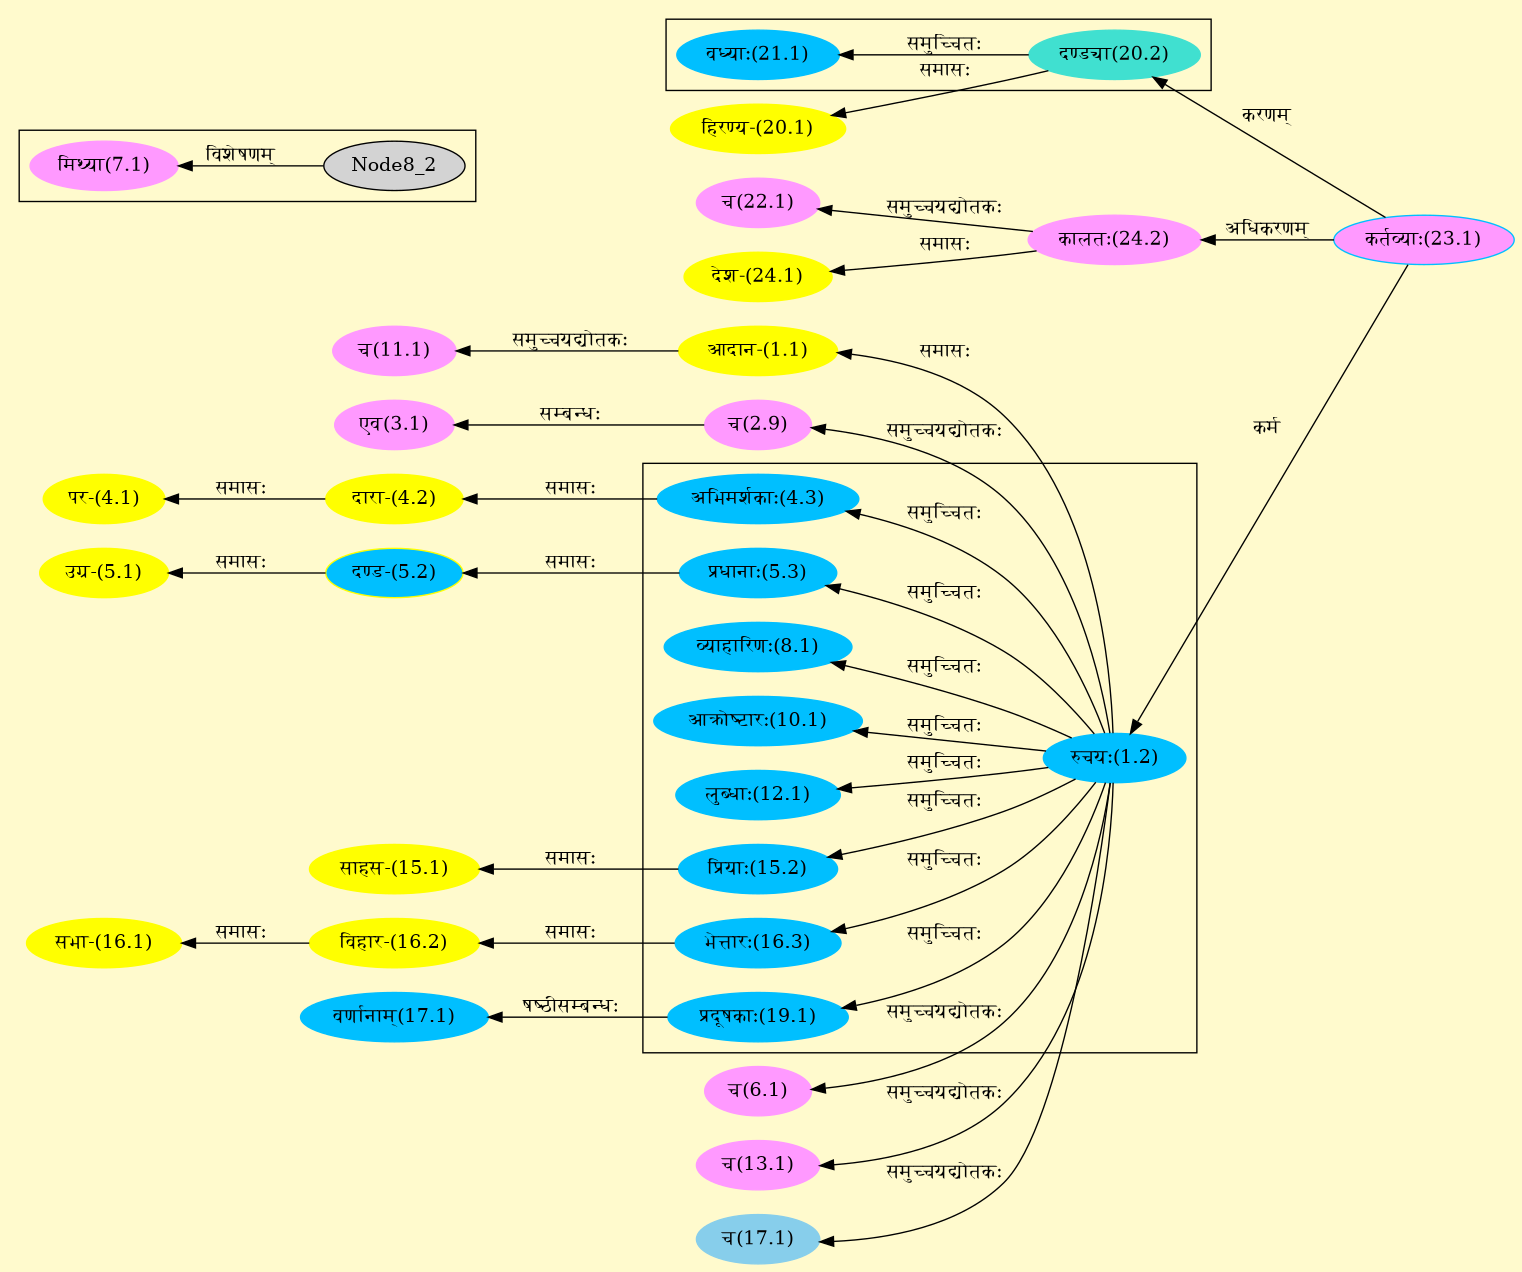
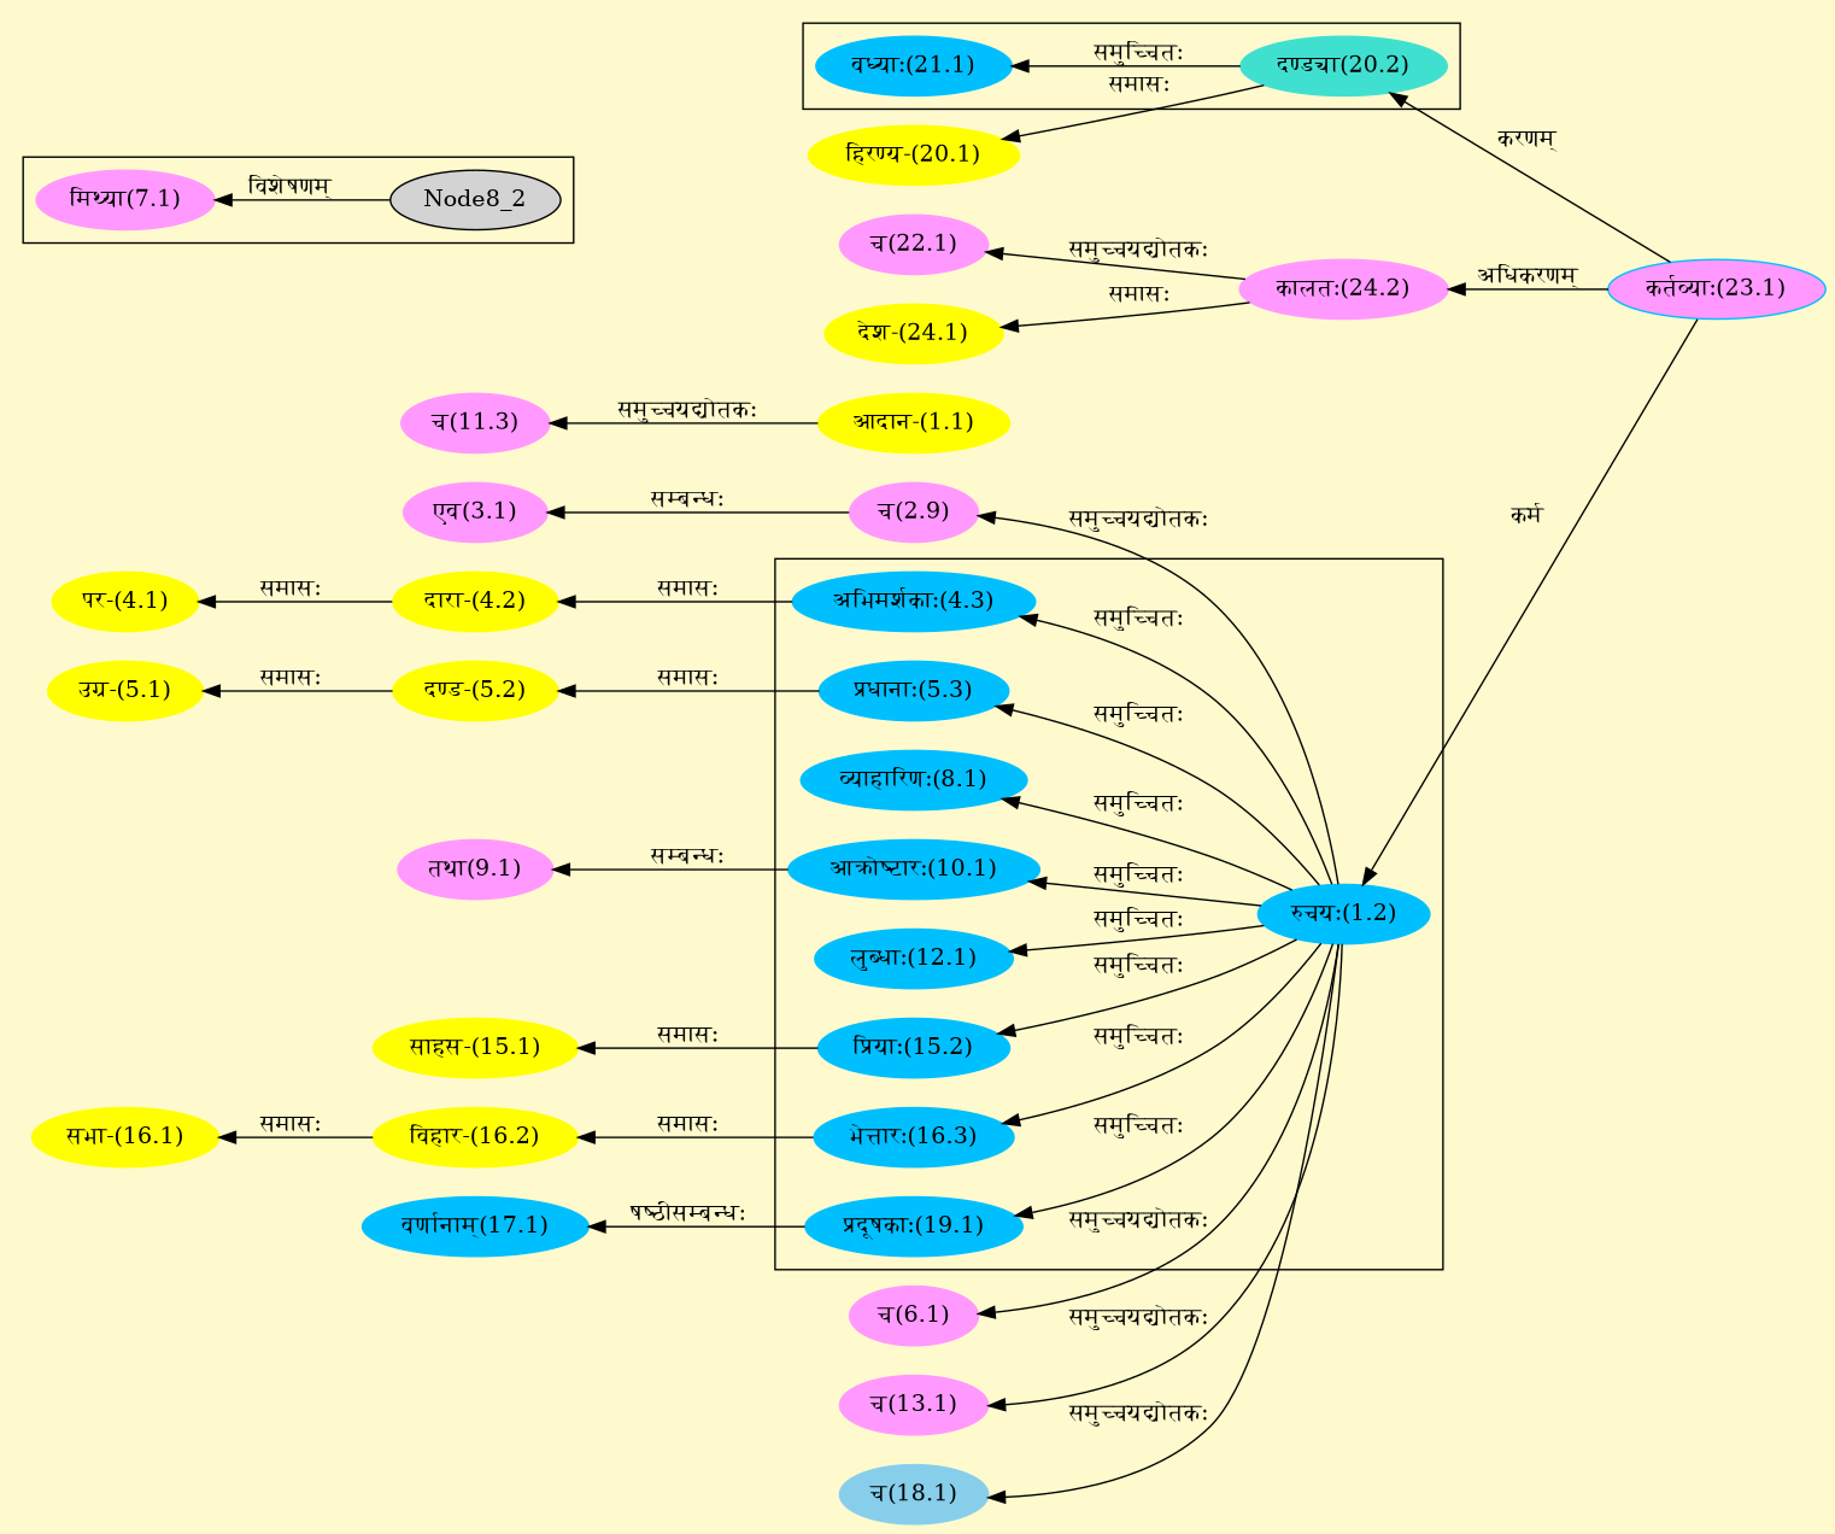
  digraph {
    bgcolor=lemonchiffon1
    compound=true
    rankdir=LR
    node [color="#00BFFF" style=filled]
    edge [dir=back]
    n1 [label="अभिमर्शकाः(4.3)"]
    n2 [label="रुचयः(1.2)"]
    n3 [label="प्रधानाः(5.3)"]
    n4 [label="व्याहारिणः(8.1)"]
    n5 [label="आक्रोष्टारः(10.1)"]
    n6 [label="लुब्धाः(12.1)"]
    n7 [label="प्रियाः(15.2)"]
    n8 [label="भेत्तारः(16.3)"]
    n9 [label="प्रदूषकाः(19.1)"]
    n10 [color="#FF99FF" label="मिथ्या(7.1)"]
    Node8_2 [color=""]
    n12 [label="वध्याः(21.1)"]
    n13 [color="#40E0D0" label="दण्ड्या(20.2)"]
    n14 [fillcolor="#FF99FF" label="कर्तव्याः(23.1)"]
    n15 [color="#FFFF00" label="आदान-(1.1)"]
    n16 [color="#FF99FF" label="च(2.9)"]
    n17 [color="#FF99FF" label="एव(3.1)"]
    n18 [color="#FFFF00" label="पर-(4.1)"]
    n19 [color="#FFFF00" label="दारा-(4.2)"]
    n20 [color="#FFFF00" label="उग्र-(5.1)"]
-   n21 [color="#FFFF00" label="दण्ड-(5.2)" fillcolor="#00BFFF"]
+   n21 [color="#FFFF00" label="दण्ड-(5.2)"]
    n22 [color="#FF99FF" label="च(6.1)"]
-   n24 [color="#FF99FF" label="च(11.1)"]
+   n23 [color="#FF99FF" label="तथा(9.1)"]
+   n24 [color="#FF99FF" label="च(11.3)"]
    n25 [color="#FF99FF" label="च(13.1)"]
    n26 [color="#FFFF00" label="साहस-(15.1)"]
    n27 [color="#FFFF00" label="सभा-(16.1)"]
    n28 [color="#FFFF00" label="विहार-(16.2)"]
    n29 [label="वर्णानाम्(17.1)"]
-   n30 [color="#87CEEB" label="च(17.1)"]
+   n30 [color="#87CEEB" label="च(18.1)"]
    n31 [color="#FFFF00" label="हिरण्य-(20.1)"]
    n32 [color="#FF99FF" label="च(22.1)"]
    n33 [color="#FF99FF" label="कालतः(24.2)"]
    n34 [color="#FFFF00" label="देश-(24.1)"]
    subgraph cluster_1 {
      n1
      n2
      n3
      n4
      n5
      n6
      n7
      n8
      n9
    }
    subgraph cluster_2 {
      n10
      Node8_2
    }
    subgraph cluster_3 {
      n12
      n13
    }
    n1 -> n2 [label="समुच्चितः"]
    n2 -> n14 [label="कर्म"]
    n3 -> n2 [label="समुच्चितः"]
    n4 -> n2 [label="समुच्चितः"]
    n5 -> n2 [label="समुच्चितः"]
    n6 -> n2 [label="समुच्चितः"]
    n7 -> n2 [label="समुच्चितः"]
    n8 -> n2 [label="समुच्चितः"]
    n9 -> n2 [label="समुच्चितः"]
    n10 -> Node8_2 [label="विशेषणम्"]
    n12 -> n13 [label="समुच्चितः"]
    n13 -> n14 [label="करणम्"]
-   n15 -> n2 [label="समासः"]
    n16 -> n2 [label="समुच्चयद्योतकः"]
    n17 -> n16 [label="सम्बन्धः"]
    n18 -> n19 [label="समासः"]
    n19 -> n1 [label="समासः"]
    n20 -> n21 [label="समासः"]
    n21 -> n3 [label="समासः"]
    n22 -> n2 [label="समुच्चयद्योतकः"]
+   n23 -> n5 [label="सम्बन्धः"]
    n24 -> n15 [label="समुच्चयद्योतकः"]
    n25 -> n2 [label="समुच्चयद्योतकः"]
    n26 -> n7 [label="समासः"]
    n27 -> n28 [label="समासः"]
    n28 -> n8 [label="समासः"]
    n29 -> n9 [label="षष्ठीसम्बन्धः"]
    n30 -> n2 [label="समुच्चयद्योतकः"]
    n31 -> n13 [label="समासः"]
    n32 -> n33 [label="समुच्चयद्योतकः"]
    n33 -> n14 [label="अधिकरणम्"]
    n34 -> n33 [label="समासः"]
  }
